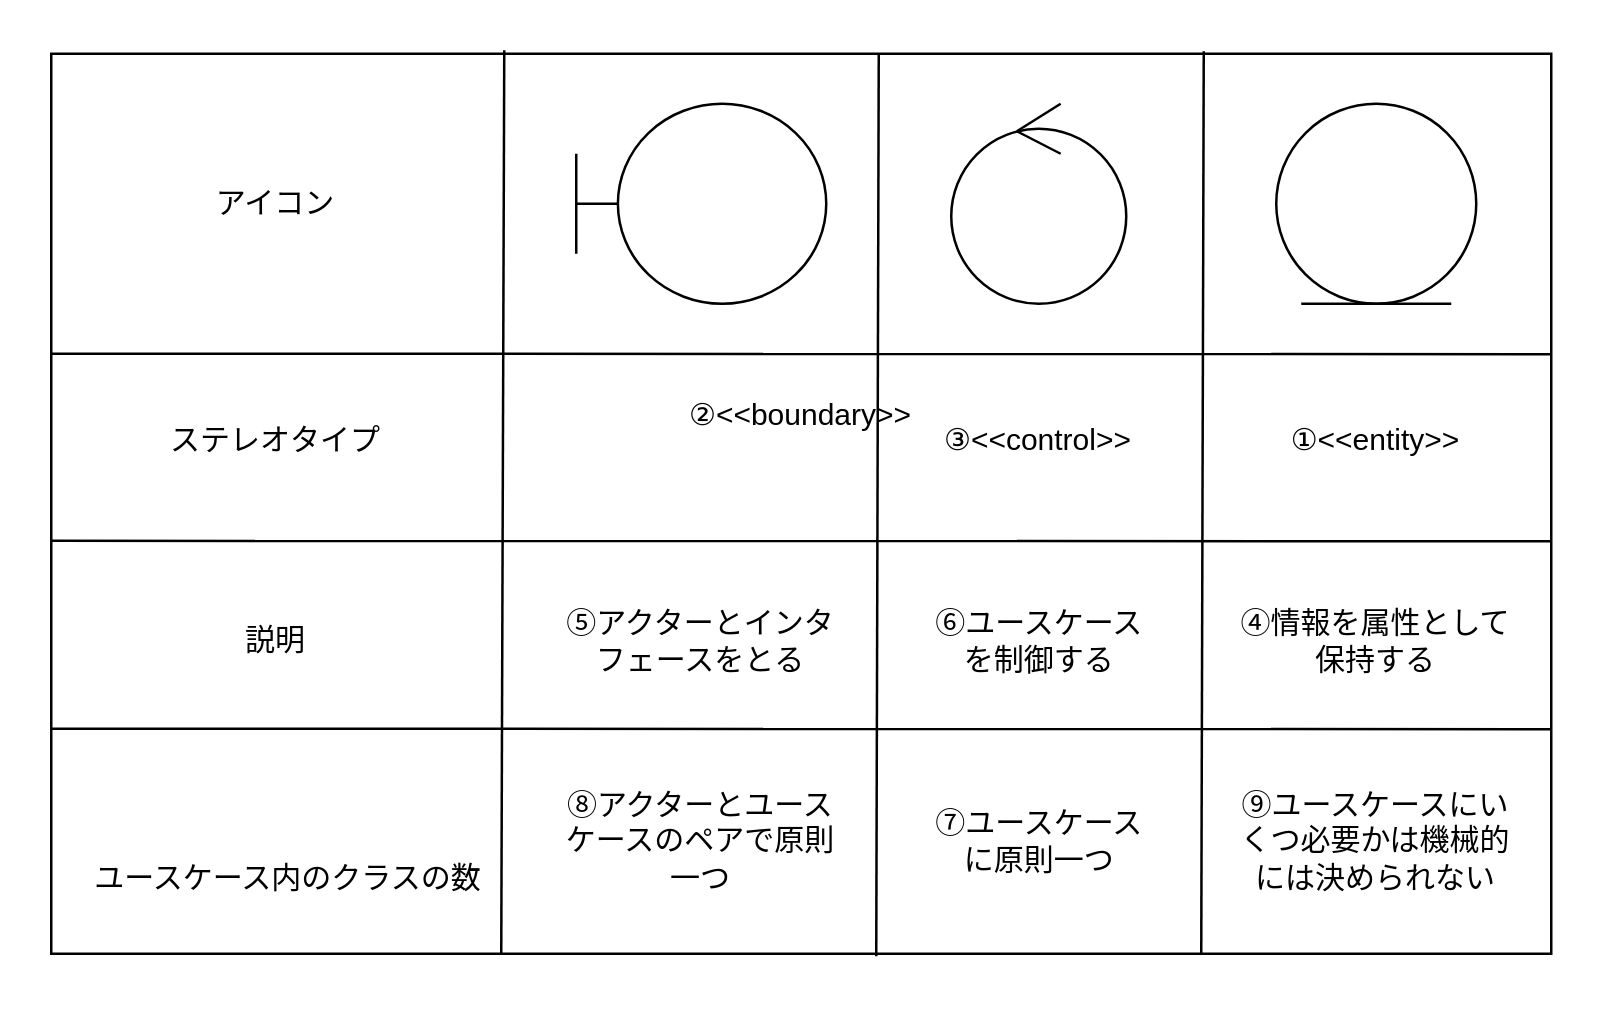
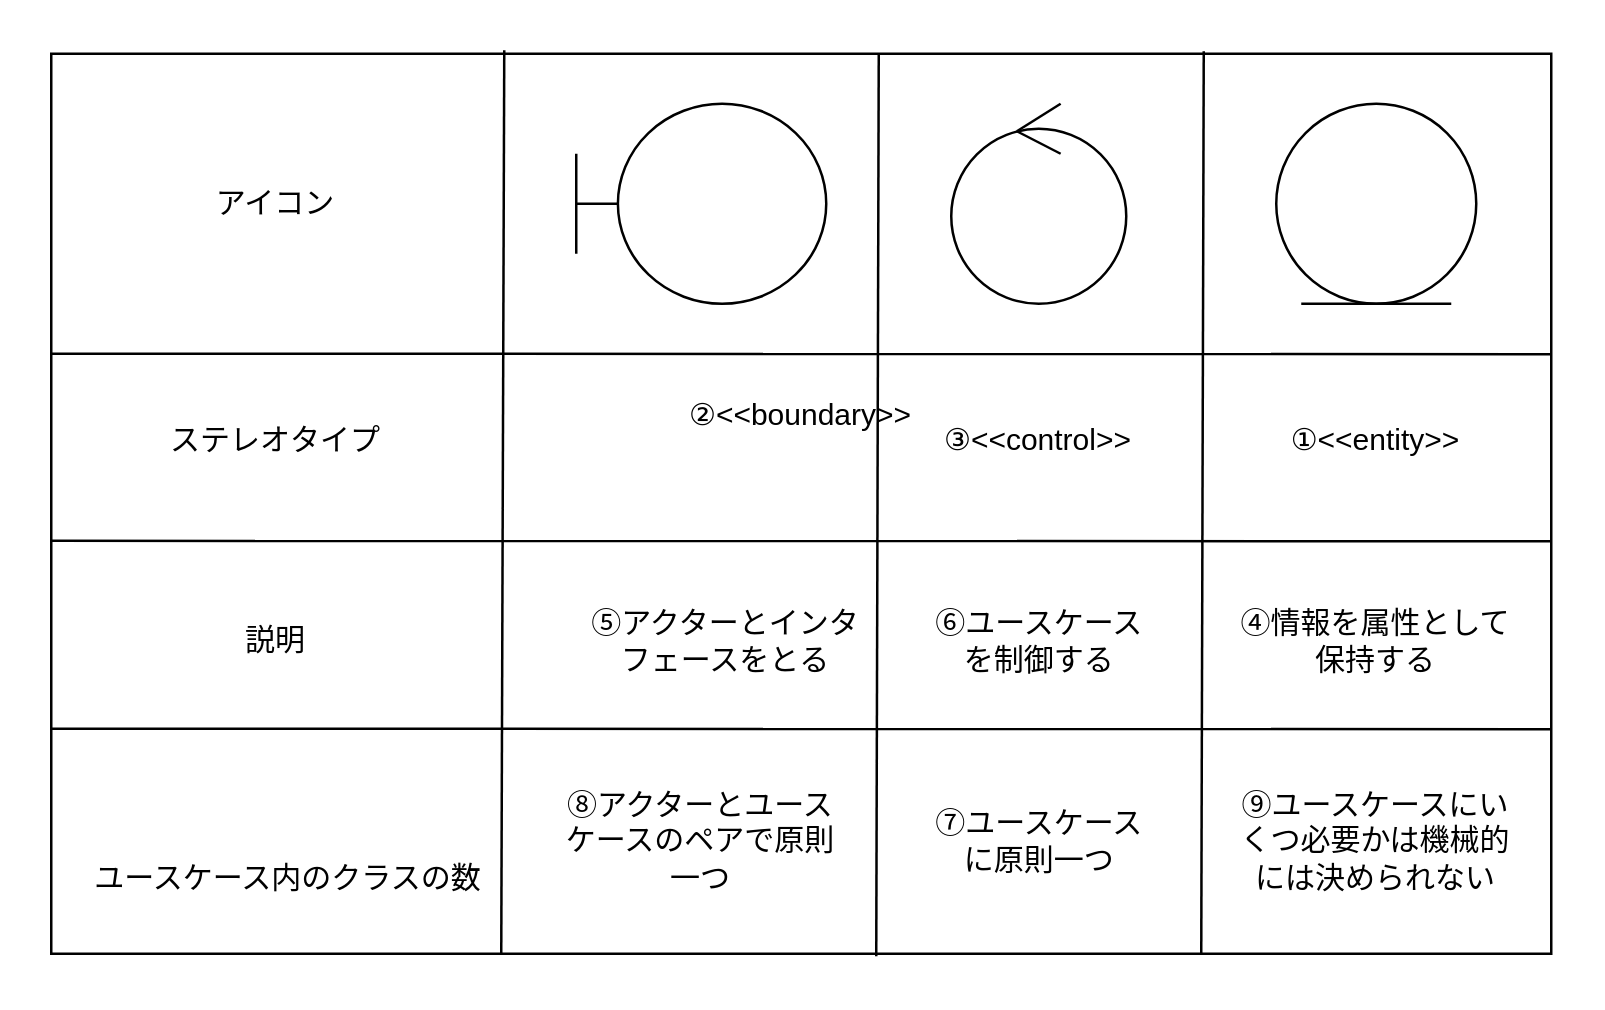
  <mxCell id="0" />
  <mxCell id="1" parent="0" />
  <mxCell id="2" value="" style="rounded=0;whiteSpace=wrap;html=1;" parent="1" vertex="1"><mxGeometry x="20" y="21" width="600" height="360" as="geometry" /></mxCell>
  <mxCell id="3" value="" style="shape=umlBoundary;whiteSpace=wrap;html=1;" parent="1" vertex="1"><mxGeometry x="230" y="41" width="100" height="80" as="geometry" /></mxCell>
  <mxCell id="4" value="" style="ellipse;shape=umlControl;whiteSpace=wrap;html=1;" parent="1" vertex="1"><mxGeometry x="380" y="41" width="70" height="80" as="geometry" /></mxCell>
  <mxCell id="5" value="" style="ellipse;shape=umlEntity;whiteSpace=wrap;html=1;" parent="1" vertex="1"><mxGeometry x="510" y="41" width="80" height="80" as="geometry" /></mxCell>
  <mxCell id="6" value="ステレオタイプ" style="text;html=1;strokeColor=none;fillColor=none;align=center;verticalAlign=middle;whiteSpace=wrap;rounded=0;" parent="1" vertex="1"><mxGeometry x="50" y="161" width="120" height="30" as="geometry" /></mxCell>
  <mxCell id="7" value="説明" style="text;html=1;strokeColor=none;fillColor=none;align=center;verticalAlign=middle;whiteSpace=wrap;rounded=0;" parent="1" vertex="1"><mxGeometry x="80" y="241" width="60" height="30" as="geometry" /></mxCell>
  <mxCell id="8" value="ユースケース内のクラスの数" style="text;html=1;strokeColor=none;fillColor=none;align=center;verticalAlign=middle;whiteSpace=wrap;rounded=0;" parent="1" vertex="1"><mxGeometry x="35" y="336" width="160" height="30" as="geometry" /></mxCell>
  <mxCell id="9" value="" style="endArrow=none;html=1;rounded=0;" parent="1" edge="1"><mxGeometry width="50" height="50" relative="1" as="geometry"><mxPoint x="20" y="215.84" as="sourcePoint" /><mxPoint x="620" y="216" as="targetPoint" /></mxGeometry></mxCell>
  <mxCell id="10" value="" style="endArrow=none;html=1;rounded=0;" parent="1" edge="1"><mxGeometry width="50" height="50" relative="1" as="geometry"><mxPoint x="20" y="291" as="sourcePoint" /><mxPoint x="620" y="291.16" as="targetPoint" /></mxGeometry></mxCell>
  <mxCell id="11" value="" style="endArrow=none;html=1;rounded=0;" parent="1" edge="1"><mxGeometry width="50" height="50" relative="1" as="geometry"><mxPoint x="20" y="141" as="sourcePoint" /><mxPoint x="620" y="141.16" as="targetPoint" /></mxGeometry></mxCell>
  <mxCell id="12" value="" style="endArrow=none;html=1;rounded=0;entryX=0.302;entryY=-0.004;entryDx=0;entryDy=0;entryPerimeter=0;" parent="1" target="2" edge="1"><mxGeometry width="50" height="50" relative="1" as="geometry"><mxPoint x="200" y="381" as="sourcePoint" /><mxPoint x="250" y="331" as="targetPoint" /></mxGeometry></mxCell>
  <mxCell id="13" value="" style="endArrow=none;html=1;rounded=0;entryX=0.302;entryY=-0.004;entryDx=0;entryDy=0;entryPerimeter=0;" parent="1" edge="1"><mxGeometry width="50" height="50" relative="1" as="geometry"><mxPoint x="350" y="382" as="sourcePoint" /><mxPoint x="351" y="21" as="targetPoint" /></mxGeometry></mxCell>
  <mxCell id="14" value="" style="endArrow=none;html=1;rounded=0;entryX=0.302;entryY=-0.004;entryDx=0;entryDy=0;entryPerimeter=0;" parent="1" edge="1"><mxGeometry width="50" height="50" relative="1" as="geometry"><mxPoint x="480" y="381" as="sourcePoint" /><mxPoint x="481" y="20" as="targetPoint" /></mxGeometry></mxCell>
  <mxCell id="15" value="②&amp;lt;&amp;lt;boundary&amp;gt;&amp;gt;" style="text;html=1;strokeColor=none;fillColor=none;align=center;verticalAlign=middle;whiteSpace=wrap;rounded=0;" parent="1" vertex="1"><mxGeometry x="290" y="151" width="60" height="30" as="geometry" /></mxCell>
  <mxCell id="16" value="③&amp;lt;&amp;lt;control&amp;gt;&amp;gt;" style="text;html=1;strokeColor=none;fillColor=none;align=center;verticalAlign=middle;whiteSpace=wrap;rounded=0;" parent="1" vertex="1"><mxGeometry x="385" y="161" width="60" height="30" as="geometry" /></mxCell>
  <mxCell id="17" value="①&amp;lt;&amp;lt;entity&amp;gt;&amp;gt;" style="text;html=1;strokeColor=none;fillColor=none;align=center;verticalAlign=middle;whiteSpace=wrap;rounded=0;" parent="1" vertex="1"><mxGeometry x="520" y="161" width="60" height="30" as="geometry" /></mxCell>
- <mxCell id="18" value="⑤アクターとインタフェースをとる" style="text;html=1;strokeColor=none;fillColor=none;align=center;verticalAlign=middle;whiteSpace=wrap;rounded=0;" parent="1" vertex="1"><mxGeometry x="220" y="241" width="120" height="30" as="geometry" /></mxCell>
+ <mxCell id="18" value="⑤アクターとインタフェースをとる" style="text;html=1;strokeColor=none;fillColor=none;align=center;verticalAlign=middle;whiteSpace=wrap;rounded=0;" parent="1" vertex="1"><mxGeometry x="230" y="241" width="120" height="30" as="geometry" /></mxCell>
  <mxCell id="19" value="⑥ユースケースを制御する" style="text;html=1;strokeColor=none;fillColor=none;align=center;verticalAlign=middle;whiteSpace=wrap;rounded=0;" parent="1" vertex="1"><mxGeometry x="367.5" y="241" width="95" height="30" as="geometry" /></mxCell>
  <mxCell id="20" value="④情報を属性として保持する" style="text;html=1;strokeColor=none;fillColor=none;align=center;verticalAlign=middle;whiteSpace=wrap;rounded=0;" parent="1" vertex="1"><mxGeometry x="495" y="241" width="110" height="30" as="geometry" /></mxCell>
  <mxCell id="21" value="⑧アクターとユースケースのペアで原則一つ" style="text;html=1;strokeColor=none;fillColor=none;align=center;verticalAlign=middle;whiteSpace=wrap;rounded=0;" parent="1" vertex="1"><mxGeometry x="220" y="321" width="120" height="30" as="geometry" /></mxCell>
  <mxCell id="22" value="⑦ユースケースに原則一つ" style="text;html=1;strokeColor=none;fillColor=none;align=center;verticalAlign=middle;whiteSpace=wrap;rounded=0;" parent="1" vertex="1"><mxGeometry x="367.5" y="321" width="95" height="30" as="geometry" /></mxCell>
  <mxCell id="23" value="⑨ユースケースにいくつ必要かは機械的には決められない" style="text;html=1;strokeColor=none;fillColor=none;align=center;verticalAlign=middle;whiteSpace=wrap;rounded=0;" parent="1" vertex="1"><mxGeometry x="490" y="321" width="120" height="30" as="geometry" /></mxCell>
  <mxCell id="24" value="アイコン" style="text;html=1;strokeColor=none;fillColor=none;align=center;verticalAlign=middle;whiteSpace=wrap;rounded=0;" parent="1" vertex="1"><mxGeometry x="80" y="66" width="60" height="30" as="geometry" /></mxCell>
